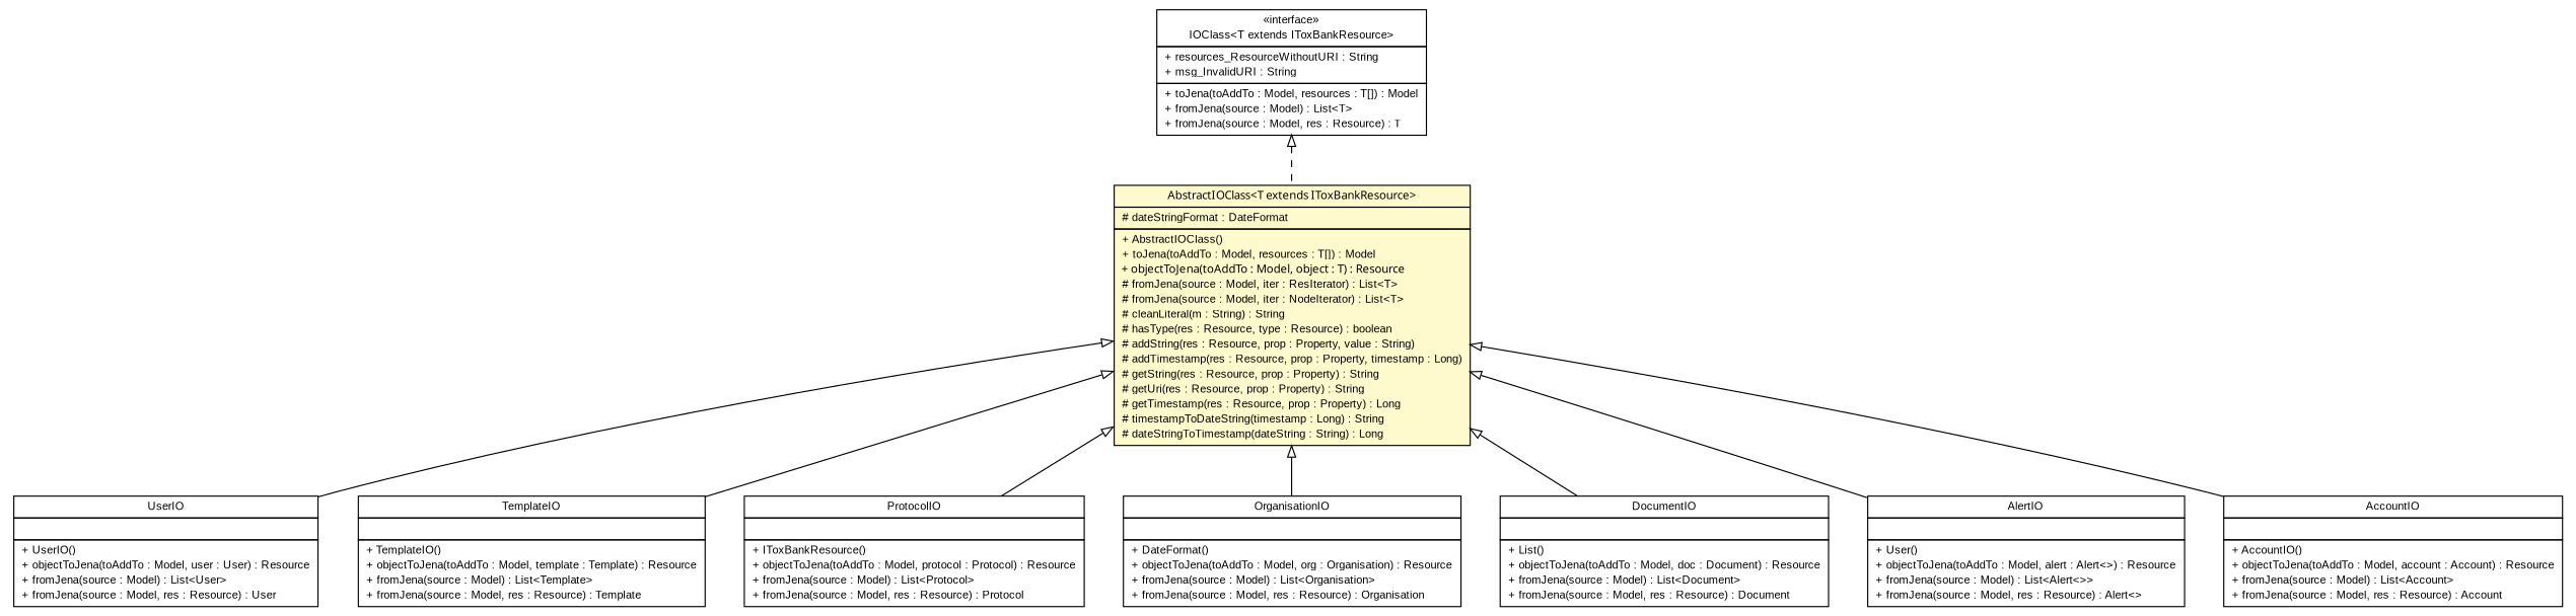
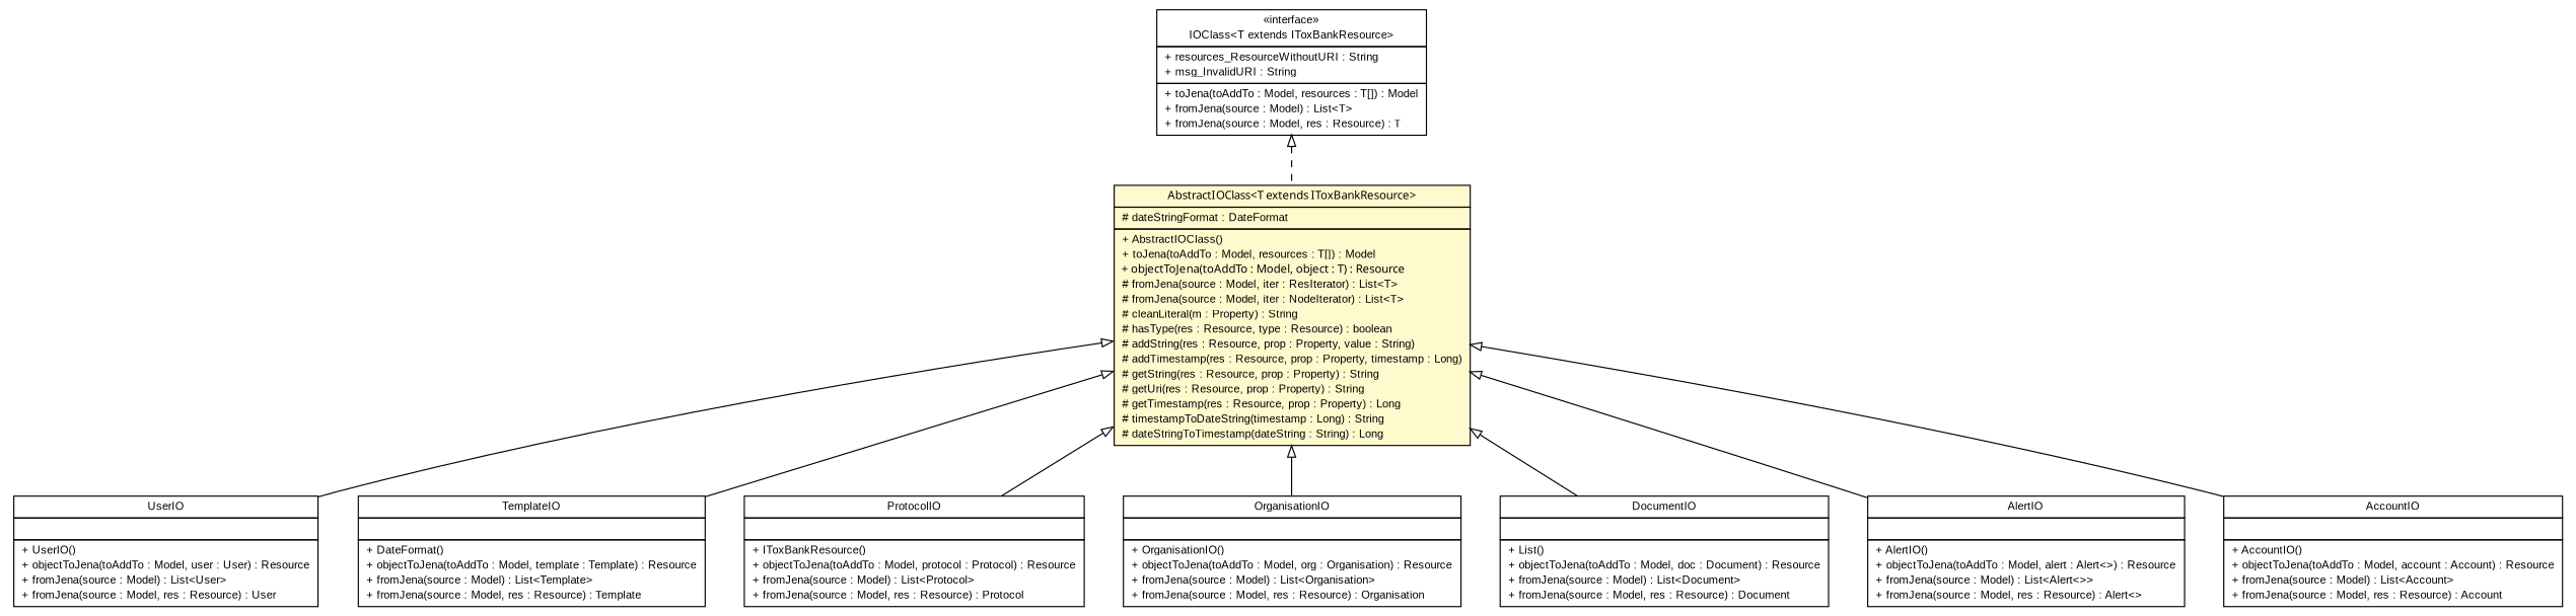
  digraph {
    node [fontcolor=black fontname=arial fontsize=10.0 shape=plaintext]
    edge [arrowtail=empty dir=back fontname=arial fontsize=10 headport=p labelfontname=arial labelfontsize=10 tailport=p]
    n1 [label=<<table border="0" cellborder="1" cellspacing="0" cellpadding="2" port="p" href="./UserIO.html"> 		<tr><td><table border="0" cellspacing="0" cellpadding="1"> 			<tr><td> UserIO </td></tr> 		</table></td></tr> 		<tr><td><table border="0" cellspacing="0" cellpadding="1"> 			<tr><td align="left">  </td></tr> 		</table></td></tr> 		<tr><td><table border="0" cellspacing="0" cellpadding="1"> 			<tr><td align="left"> + UserIO() </td></tr> 			<tr><td align="left"> + objectToJena(toAddTo : Model, user : User) : Resource </td></tr> 			<tr><td align="left"> + fromJena(source : Model) : List&lt;User&gt; </td></tr> 			<tr><td align="left"> + fromJena(source : Model, res : Resource) : User </td></tr> 		</table></td></tr> 		</table>>]
-   n2 [label=<<table border="0" cellborder="1" cellspacing="0" cellpadding="2" port="p" href="./TemplateIO.html"> 		<tr><td><table border="0" cellspacing="0" cellpadding="1"> 			<tr><td> TemplateIO </td></tr> 		</table></td></tr> 		<tr><td><table border="0" cellspacing="0" cellpadding="1"> 			<tr><td align="left">  </td></tr> 		</table></td></tr> 		<tr><td><table border="0" cellspacing="0" cellpadding="1"> 			<tr><td align="left"> + TemplateIO() </td></tr> 			<tr><td align="left"> + objectToJena(toAddTo : Model, template : Template) : Resource </td></tr> 			<tr><td align="left"> + fromJena(source : Model) : List&lt;Template&gt; </td></tr> 			<tr><td align="left"> + fromJena(source : Model, res : Resource) : Template </td></tr> 		</table></td></tr> 		</table>>]
+   n2 [label=<<table border="0" cellborder="1" cellspacing="0" cellpadding="2" port="p" href="./TemplateIO.html"> 		<tr><td><table border="0" cellspacing="0" cellpadding="1"> 			<tr><td> TemplateIO </td></tr> 		</table></td></tr> 		<tr><td><table border="0" cellspacing="0" cellpadding="1"> 			<tr><td align="left">  </td></tr> 		</table></td></tr> 		<tr><td><table border="0" cellspacing="0" cellpadding="1"> 			<tr><td align="left"> + DateFormat() </td></tr> 			<tr><td align="left"> + objectToJena(toAddTo : Model, template : Template) : Resource </td></tr> 			<tr><td align="left"> + fromJena(source : Model) : List&lt;Template&gt; </td></tr> 			<tr><td align="left"> + fromJena(source : Model, res : Resource) : Template </td></tr> 		</table></td></tr> 		</table>>]
    n3 [label=<<table border="0" cellborder="1" cellspacing="0" cellpadding="2" port="p" href="./ProtocolIO.html"> 		<tr><td><table border="0" cellspacing="0" cellpadding="1"> 			<tr><td> ProtocolIO </td></tr> 		</table></td></tr> 		<tr><td><table border="0" cellspacing="0" cellpadding="1"> 			<tr><td align="left">  </td></tr> 		</table></td></tr> 		<tr><td><table border="0" cellspacing="0" cellpadding="1"> 			<tr><td align="left"> + IToxBankResource() </td></tr> 			<tr><td align="left"> + objectToJena(toAddTo : Model, protocol : Protocol) : Resource </td></tr> 			<tr><td align="left"> + fromJena(source : Model) : List&lt;Protocol&gt; </td></tr> 			<tr><td align="left"> + fromJena(source : Model, res : Resource) : Protocol </td></tr> 		</table></td></tr> 		</table>>]
-   n4 [label=<<table border="0" cellborder="1" cellspacing="0" cellpadding="2" port="p" href="./OrganisationIO.html"> 		<tr><td><table border="0" cellspacing="0" cellpadding="1"> 			<tr><td> OrganisationIO </td></tr> 		</table></td></tr> 		<tr><td><table border="0" cellspacing="0" cellpadding="1"> 			<tr><td align="left">  </td></tr> 		</table></td></tr> 		<tr><td><table border="0" cellspacing="0" cellpadding="1"> 			<tr><td align="left"> + DateFormat() </td></tr> 			<tr><td align="left"> + objectToJena(toAddTo : Model, org : Organisation) : Resource </td></tr> 			<tr><td align="left"> + fromJena(source : Model) : List&lt;Organisation&gt; </td></tr> 			<tr><td align="left"> + fromJena(source : Model, res : Resource) : Organisation </td></tr> 		</table></td></tr> 		</table>>]
+   n4 [label=<<table border="0" cellborder="1" cellspacing="0" cellpadding="2" port="p" href="./OrganisationIO.html"> 		<tr><td><table border="0" cellspacing="0" cellpadding="1"> 			<tr><td> OrganisationIO </td></tr> 		</table></td></tr> 		<tr><td><table border="0" cellspacing="0" cellpadding="1"> 			<tr><td align="left">  </td></tr> 		</table></td></tr> 		<tr><td><table border="0" cellspacing="0" cellpadding="1"> 			<tr><td align="left"> + OrganisationIO() </td></tr> 			<tr><td align="left"> + objectToJena(toAddTo : Model, org : Organisation) : Resource </td></tr> 			<tr><td align="left"> + fromJena(source : Model) : List&lt;Organisation&gt; </td></tr> 			<tr><td align="left"> + fromJena(source : Model, res : Resource) : Organisation </td></tr> 		</table></td></tr> 		</table>>]
    n5 [label=<<table border="0" cellborder="1" cellspacing="0" cellpadding="2" port="p" href="./IOClass.html"> 		<tr><td><table border="0" cellspacing="0" cellpadding="1"> 			<tr><td> &laquo;interface&raquo; </td></tr> 			<tr><td> IOClass&lt;T extends IToxBankResource&gt; </td></tr> 		</table></td></tr> 		<tr><td><table border="0" cellspacing="0" cellpadding="1"> 			<tr><td align="left"> + resources_ResourceWithoutURI : String </td></tr> 			<tr><td align="left"> + msg_InvalidURI : String </td></tr> 		</table></td></tr> 		<tr><td><table border="0" cellspacing="0" cellpadding="1"> 			<tr><td align="left"> + toJena(toAddTo : Model, resources : T[]) : Model </td></tr> 			<tr><td align="left"> + fromJena(source : Model) : List&lt;T&gt; </td></tr> 			<tr><td align="left"> + fromJena(source : Model, res : Resource) : T </td></tr> 		</table></td></tr> 		</table>>]
-   n6 [label=<<table border="0" cellborder="1" cellspacing="0" cellpadding="2" port="p" bgcolor="lemonChiffon" href="./AbstractIOClass.html"> 		<tr><td><table border="0" cellspacing="0" cellpadding="1"> 			<tr><td><font face="ariali"> AbstractIOClass&lt;T extends IToxBankResource&gt; </font></td></tr> 		</table></td></tr> 		<tr><td><table border="0" cellspacing="0" cellpadding="1"> 			<tr><td align="left"> # dateStringFormat : DateFormat </td></tr> 		</table></td></tr> 		<tr><td><table border="0" cellspacing="0" cellpadding="1"> 			<tr><td align="left"> + AbstractIOClass() </td></tr> 			<tr><td align="left"> + toJena(toAddTo : Model, resources : T[]) : Model </td></tr> 			<tr><td align="left"><font face="ariali" point-size="10.0"> + objectToJena(toAddTo : Model, object : T) : Resource </font></td></tr> 			<tr><td align="left"> # fromJena(source : Model, iter : ResIterator) : List&lt;T&gt; </td></tr> 			<tr><td align="left"> # fromJena(source : Model, iter : NodeIterator) : List&lt;T&gt; </td></tr> 			<tr><td align="left"> # cleanLiteral(m : String) : String </td></tr> 			<tr><td align="left"> # hasType(res : Resource, type : Resource) : boolean </td></tr> 			<tr><td align="left"> # addString(res : Resource, prop : Property, value : String) </td></tr> 			<tr><td align="left"> # addTimestamp(res : Resource, prop : Property, timestamp : Long) </td></tr> 			<tr><td align="left"> # getString(res : Resource, prop : Property) : String </td></tr> 			<tr><td align="left"> # getUri(res : Resource, prop : Property) : String </td></tr> 			<tr><td align="left"> # getTimestamp(res : Resource, prop : Property) : Long </td></tr> 			<tr><td align="left"> # timestampToDateString(timestamp : Long) : String </td></tr> 			<tr><td align="left"> # dateStringToTimestamp(dateString : String) : Long </td></tr> 		</table></td></tr> 		</table>>]
+   n6 [label=<<table border="0" cellborder="1" cellspacing="0" cellpadding="2" port="p" bgcolor="lemonChiffon" href="./AbstractIOClass.html"> 		<tr><td><table border="0" cellspacing="0" cellpadding="1"> 			<tr><td><font face="ariali"> AbstractIOClass&lt;T extends IToxBankResource&gt; </font></td></tr> 		</table></td></tr> 		<tr><td><table border="0" cellspacing="0" cellpadding="1"> 			<tr><td align="left"> # dateStringFormat : DateFormat </td></tr> 		</table></td></tr> 		<tr><td><table border="0" cellspacing="0" cellpadding="1"> 			<tr><td align="left"> + AbstractIOClass() </td></tr> 			<tr><td align="left"> + toJena(toAddTo : Model, resources : T[]) : Model </td></tr> 			<tr><td align="left"><font face="ariali" point-size="10.0"> + objectToJena(toAddTo : Model, object : T) : Resource </font></td></tr> 			<tr><td align="left"> # fromJena(source : Model, iter : ResIterator) : List&lt;T&gt; </td></tr> 			<tr><td align="left"> # fromJena(source : Model, iter : NodeIterator) : List&lt;T&gt; </td></tr> 			<tr><td align="left"> # cleanLiteral(m : Property) : String </td></tr> 			<tr><td align="left"> # hasType(res : Resource, type : Resource) : boolean </td></tr> 			<tr><td align="left"> # addString(res : Resource, prop : Property, value : String) </td></tr> 			<tr><td align="left"> # addTimestamp(res : Resource, prop : Property, timestamp : Long) </td></tr> 			<tr><td align="left"> # getString(res : Resource, prop : Property) : String </td></tr> 			<tr><td align="left"> # getUri(res : Resource, prop : Property) : String </td></tr> 			<tr><td align="left"> # getTimestamp(res : Resource, prop : Property) : Long </td></tr> 			<tr><td align="left"> # timestampToDateString(timestamp : Long) : String </td></tr> 			<tr><td align="left"> # dateStringToTimestamp(dateString : String) : Long </td></tr> 		</table></td></tr> 		</table>>]
    n7 [label=<<table border="0" cellborder="1" cellspacing="0" cellpadding="2" port="p" href="./DocumentIO.html"> 		<tr><td><table border="0" cellspacing="0" cellpadding="1"> 			<tr><td> DocumentIO </td></tr> 		</table></td></tr> 		<tr><td><table border="0" cellspacing="0" cellpadding="1"> 			<tr><td align="left">  </td></tr> 		</table></td></tr> 		<tr><td><table border="0" cellspacing="0" cellpadding="1"> 			<tr><td align="left"> + List() </td></tr> 			<tr><td align="left"> + objectToJena(toAddTo : Model, doc : Document) : Resource </td></tr> 			<tr><td align="left"> + fromJena(source : Model) : List&lt;Document&gt; </td></tr> 			<tr><td align="left"> + fromJena(source : Model, res : Resource) : Document </td></tr> 		</table></td></tr> 		</table>>]
-   n8 [label=<<table border="0" cellborder="1" cellspacing="0" cellpadding="2" port="p" href="./AlertIO.html"> 		<tr><td><table border="0" cellspacing="0" cellpadding="1"> 			<tr><td> AlertIO </td></tr> 		</table></td></tr> 		<tr><td><table border="0" cellspacing="0" cellpadding="1"> 			<tr><td align="left">  </td></tr> 		</table></td></tr> 		<tr><td><table border="0" cellspacing="0" cellpadding="1"> 			<tr><td align="left"> + User() </td></tr> 			<tr><td align="left"> + objectToJena(toAddTo : Model, alert : Alert&lt;&gt;) : Resource </td></tr> 			<tr><td align="left"> + fromJena(source : Model) : List&lt;Alert&lt;&gt;&gt; </td></tr> 			<tr><td align="left"> + fromJena(source : Model, res : Resource) : Alert&lt;&gt; </td></tr> 		</table></td></tr> 		</table>>]
+   n8 [label=<<table border="0" cellborder="1" cellspacing="0" cellpadding="2" port="p" href="./AlertIO.html"> 		<tr><td><table border="0" cellspacing="0" cellpadding="1"> 			<tr><td> AlertIO </td></tr> 		</table></td></tr> 		<tr><td><table border="0" cellspacing="0" cellpadding="1"> 			<tr><td align="left">  </td></tr> 		</table></td></tr> 		<tr><td><table border="0" cellspacing="0" cellpadding="1"> 			<tr><td align="left"> + AlertIO() </td></tr> 			<tr><td align="left"> + objectToJena(toAddTo : Model, alert : Alert&lt;&gt;) : Resource </td></tr> 			<tr><td align="left"> + fromJena(source : Model) : List&lt;Alert&lt;&gt;&gt; </td></tr> 			<tr><td align="left"> + fromJena(source : Model, res : Resource) : Alert&lt;&gt; </td></tr> 		</table></td></tr> 		</table>>]
    n9 [label=<<table border="0" cellborder="1" cellspacing="0" cellpadding="2" port="p" href="./AccountIO.html"> 		<tr><td><table border="0" cellspacing="0" cellpadding="1"> 			<tr><td> AccountIO </td></tr> 		</table></td></tr> 		<tr><td><table border="0" cellspacing="0" cellpadding="1"> 			<tr><td align="left">  </td></tr> 		</table></td></tr> 		<tr><td><table border="0" cellspacing="0" cellpadding="1"> 			<tr><td align="left"> + AccountIO() </td></tr> 			<tr><td align="left"> + objectToJena(toAddTo : Model, account : Account) : Resource </td></tr> 			<tr><td align="left"> + fromJena(source : Model) : List&lt;Account&gt; </td></tr> 			<tr><td align="left"> + fromJena(source : Model, res : Resource) : Account </td></tr> 		</table></td></tr> 		</table>>]
    n5 -> n6 [style=dashed]
    n6 -> n1
    n6 -> n2
    n6 -> n3
    n6 -> n4
    n6 -> n7
    n6 -> n8
    n6 -> n9
  }
